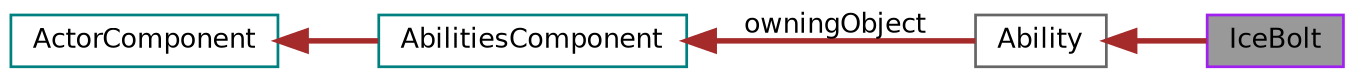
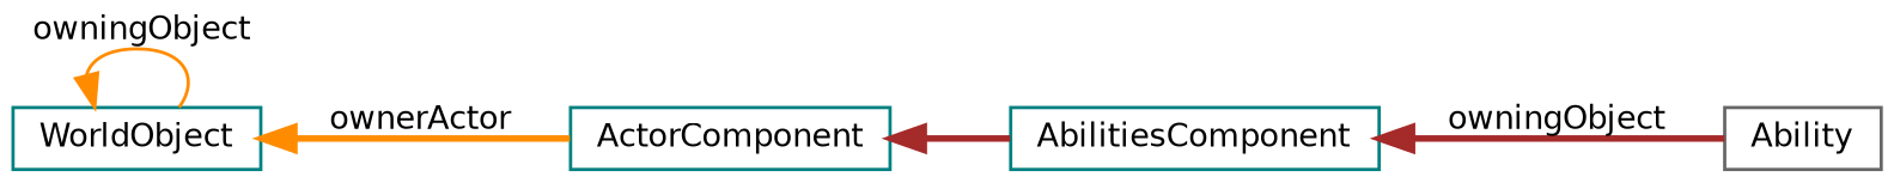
  digraph {
    rankdir=LR
    node [color=teal fillcolor=white fontname=Helvetica fontsize=10 shape=box style=filled]
    edge [color=brown dir=back fontname=Helvetica fontsize=10 labelfontname=Helvetica labelfontsize=10 style=bold]
-   n1 [color=purple fillcolor=grey60 fontcolor=black height=0.2 label=IceBolt width=0.4]
    n2 [color=gray40 height=0.2 label=Ability width=0.4]
    n3 [height=0.2 label=AbilitiesComponent width=0.4]
    n4 [height=0.2 label=ActorComponent width=0.4]
-   n2 -> n1
+   n5 [height=0.2 label=WorldObject width=0.4]
    n3 -> n2 [label=" owningObject"]
    n4 -> n3
+   n5 -> n4 [color=darkorange label=" ownerActor"]
+   n5 -> n5 [color=darkorange label=" owningObject" style=solid]
  }
